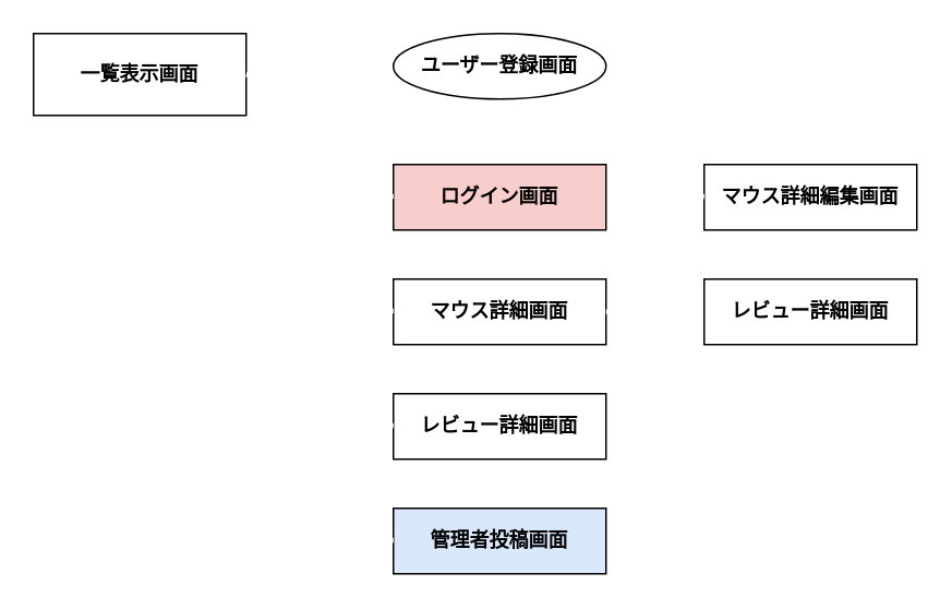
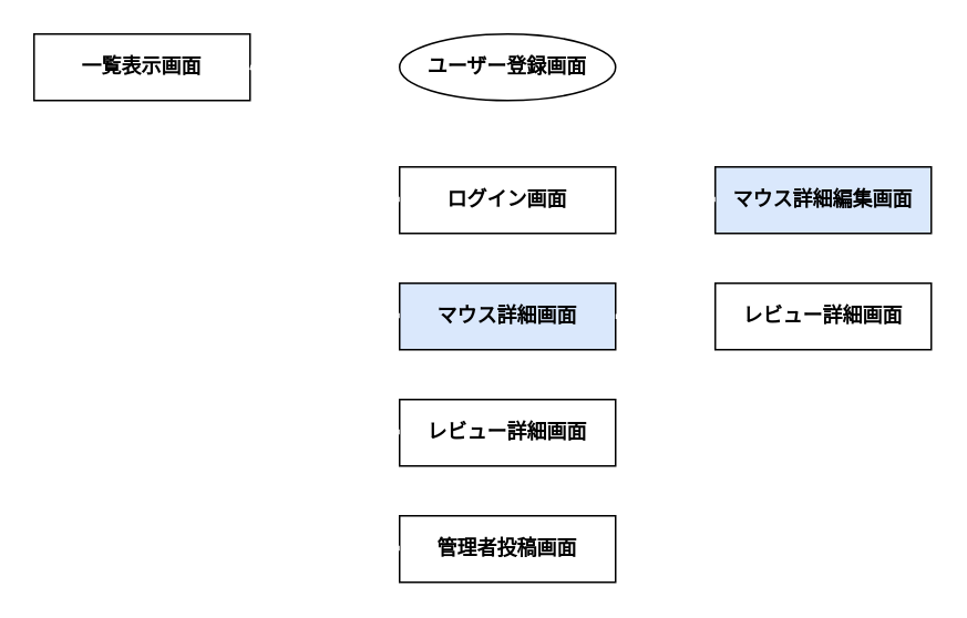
  <mxCell id="0" />
  <mxCell id="1" parent="0" />
- <mxCell id="2" value="一覧表示画面" style="rounded=0;whiteSpace=wrap;html=1;fillColor=#FFFFFF;strokeColor=#000000;fontColor=#000000;fontStyle=1" vertex="1" parent="1"><mxGeometry x="20" y="20" width="130" height="50" as="geometry" /></mxCell>
+ <mxCell id="2" value="一覧表示画面" style="rounded=0;whiteSpace=wrap;html=1;fillColor=#FFFFFF;strokeColor=#000000;fontColor=#000000;fontStyle=1" vertex="1" parent="1"><mxGeometry x="20" y="20" width="130" height="40" as="geometry" /></mxCell>
  <mxCell id="3" value="ユーザー登録画面" style="ellipse;whiteSpace=wrap;html=1;fillColor=#FFFFFF;strokeColor=#000000;fontColor=#000000;fontStyle=1;" vertex="1" parent="1"><mxGeometry x="240" y="20" width="130" height="40" as="geometry" /></mxCell>
- <mxCell id="4" value="ログイン画面" style="rounded=0;whiteSpace=wrap;html=1;fillColor=#f8cecc;strokeColor=#000000;fontColor=#000000;fontStyle=1;" vertex="1" parent="1"><mxGeometry x="240" y="100" width="130" height="40" as="geometry" /></mxCell>
- <mxCell id="5" value="マウス詳細画面" style="rounded=0;whiteSpace=wrap;html=1;fillColor=#FFFFFF;strokeColor=#000000;fontColor=#000000;fontStyle=1" vertex="1" parent="1"><mxGeometry x="240" y="170" width="130" height="40" as="geometry" /></mxCell>
+ <mxCell id="4" value="ログイン画面" style="rounded=0;whiteSpace=wrap;html=1;fillColor=#FFFFFF;strokeColor=#000000;fontColor=#000000;fontStyle=1" vertex="1" parent="1"><mxGeometry x="240" y="100" width="130" height="40" as="geometry" /></mxCell>
+ <mxCell id="5" value="マウス詳細画面" style="rounded=0;whiteSpace=wrap;html=1;fillColor=#dae8fc;strokeColor=#000000;fontColor=#000000;fontStyle=1;" vertex="1" parent="1"><mxGeometry x="240" y="170" width="130" height="40" as="geometry" /></mxCell>
  <mxCell id="6" value="レビュー詳細画面" style="rounded=0;whiteSpace=wrap;html=1;fillColor=#FFFFFF;strokeColor=#000000;fontColor=#000000;fontStyle=1" vertex="1" parent="1"><mxGeometry x="240" y="240" width="130" height="40" as="geometry" /></mxCell>
- <mxCell id="7" value="管理者投稿画面" style="rounded=0;whiteSpace=wrap;html=1;fillColor=#dae8fc;strokeColor=#000000;fontColor=#000000;fontStyle=1;" vertex="1" parent="1"><mxGeometry x="240" y="310" width="130" height="40" as="geometry" /></mxCell>
+ <mxCell id="7" value="管理者投稿画面" style="rounded=0;whiteSpace=wrap;html=1;fillColor=#FFFFFF;strokeColor=#000000;fontColor=#000000;fontStyle=1" vertex="1" parent="1"><mxGeometry x="240" y="310" width="130" height="40" as="geometry" /></mxCell>
  <mxCell id="8" value="" style="endArrow=none;html=1;fontColor=#000000;exitX=1;exitY=0.5;exitDx=0;exitDy=0;fontSize=21;strokeWidth=3;strokeColor=#FFFFFF;" edge="1" parent="1" source="2" target="16"><mxGeometry width="50" height="50" relative="1" as="geometry"><mxPoint x="100" y="210" as="sourcePoint" /><mxPoint x="150" y="160" as="targetPoint" /></mxGeometry></mxCell>
  <mxCell id="9" value="" style="endArrow=none;html=1;fontSize=21;fontColor=#000000;strokeWidth=3;strokeColor=#FFFFFF;fillColor=#f5f5f5;" edge="1" parent="1"><mxGeometry width="50" height="50" relative="1" as="geometry"><mxPoint x="180" y="330" as="sourcePoint" /><mxPoint x="180" y="40" as="targetPoint" /></mxGeometry></mxCell>
  <mxCell id="10" value="" style="endArrow=none;html=1;fontColor=#000000;entryX=0;entryY=0.5;entryDx=0;entryDy=0;fontSize=21;strokeWidth=3;strokeColor=#FFFFFF;" edge="1" parent="1"><mxGeometry width="50" height="50" relative="1" as="geometry"><mxPoint x="180" y="120" as="sourcePoint" /><mxPoint x="240" y="119.5" as="targetPoint" /></mxGeometry></mxCell>
  <mxCell id="11" value="" style="endArrow=none;html=1;fontColor=#000000;entryX=0;entryY=0.5;entryDx=0;entryDy=0;fontSize=21;strokeWidth=3;strokeColor=#FFFFFF;" edge="1" parent="1"><mxGeometry width="50" height="50" relative="1" as="geometry"><mxPoint x="180" y="190" as="sourcePoint" /><mxPoint x="240" y="189.5" as="targetPoint" /></mxGeometry></mxCell>
  <mxCell id="12" value="" style="endArrow=none;html=1;fontColor=#000000;entryX=0;entryY=0.5;entryDx=0;entryDy=0;fontSize=21;strokeWidth=3;strokeColor=#FFFFFF;" edge="1" parent="1"><mxGeometry width="50" height="50" relative="1" as="geometry"><mxPoint x="180" y="260" as="sourcePoint" /><mxPoint x="240" y="259.5" as="targetPoint" /></mxGeometry></mxCell>
  <mxCell id="13" value="" style="endArrow=none;html=1;fontColor=#000000;entryX=0;entryY=0.5;entryDx=0;entryDy=0;fontSize=21;strokeWidth=3;strokeColor=#FFFFFF;" edge="1" parent="1"><mxGeometry width="50" height="50" relative="1" as="geometry"><mxPoint x="180" y="330" as="sourcePoint" /><mxPoint x="240" y="329.5" as="targetPoint" /></mxGeometry></mxCell>
  <mxCell id="14" value="" style="endArrow=none;html=1;fontColor=#000000;entryX=0;entryY=0.5;entryDx=0;entryDy=0;fontSize=21;strokeWidth=3;strokeColor=#FFFFFF;" edge="1" parent="1"><mxGeometry width="50" height="50" relative="1" as="geometry"><mxPoint x="370" y="190" as="sourcePoint" /><mxPoint x="430" y="189.5" as="targetPoint" /></mxGeometry></mxCell>
  <mxCell id="15" value="レビュー詳細画面" style="rounded=0;whiteSpace=wrap;html=1;fillColor=#FFFFFF;strokeColor=#000000;fontColor=#000000;fontStyle=1" vertex="1" parent="1"><mxGeometry x="430" y="170" width="130" height="40" as="geometry" /></mxCell>
- <mxCell id="16" value="マウス詳細編集画面" style="rounded=0;whiteSpace=wrap;html=1;fillColor=#FFFFFF;strokeColor=#000000;fontColor=#000000;fontStyle=1" vertex="1" parent="1"><mxGeometry x="430" y="100" width="130" height="40" as="geometry" /></mxCell>
+ <mxCell id="16" value="マウス詳細編集画面" style="rounded=0;whiteSpace=wrap;html=1;fillColor=#dae8fc;strokeColor=#000000;fontColor=#000000;fontStyle=1;" vertex="1" parent="1"><mxGeometry x="430" y="100" width="130" height="40" as="geometry" /></mxCell>
  <mxCell id="17" value="" style="endArrow=none;html=1;fontColor=#000000;fontSize=21;strokeWidth=3;strokeColor=#FFFFFF;" edge="1" parent="1"><mxGeometry width="50" height="50" relative="1" as="geometry"><mxPoint x="400" y="120" as="sourcePoint" /><mxPoint x="400" y="190" as="targetPoint" /></mxGeometry></mxCell>
  <mxCell id="18" value="" style="endArrow=none;html=1;fontColor=#000000;entryX=0;entryY=0.5;entryDx=0;entryDy=0;fontSize=21;strokeWidth=3;strokeColor=#FFFFFF;" edge="1" parent="1"><mxGeometry width="50" height="50" relative="1" as="geometry"><mxPoint x="400" y="120" as="sourcePoint" /><mxPoint x="430" y="119.5" as="targetPoint" /></mxGeometry></mxCell>
